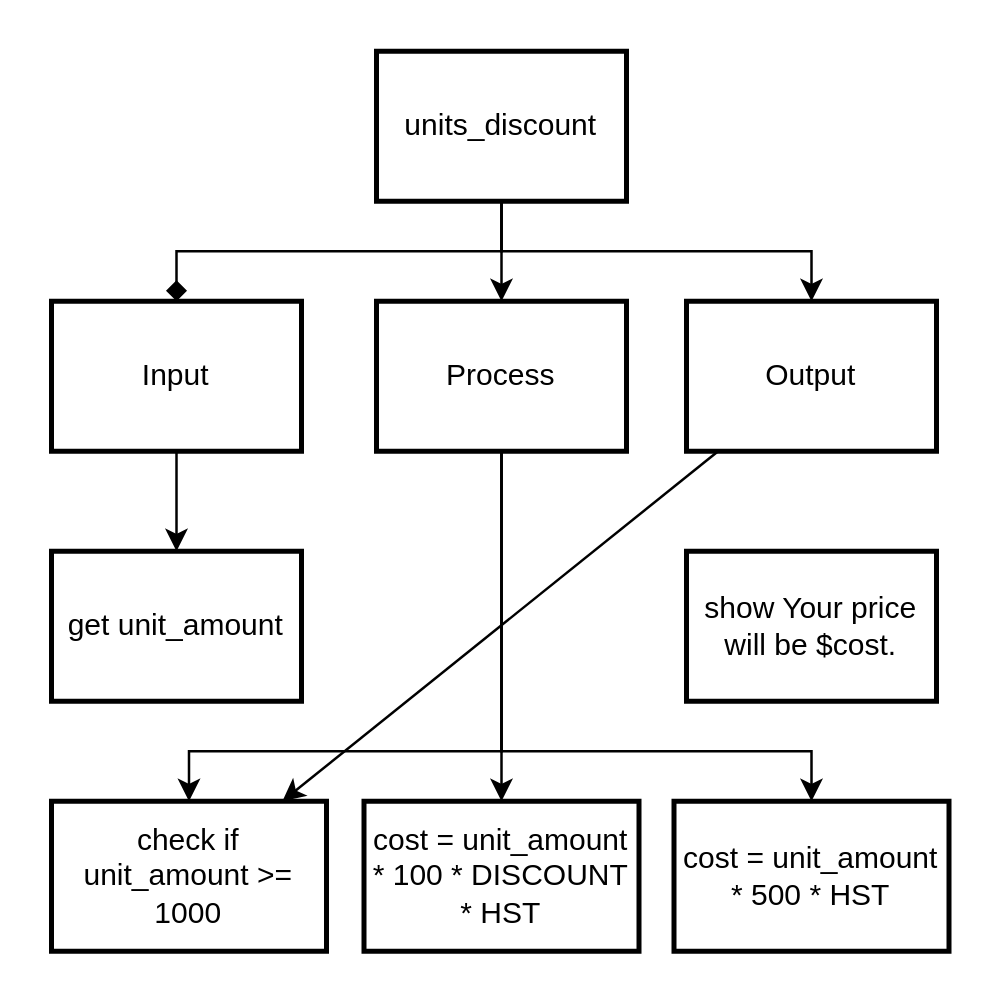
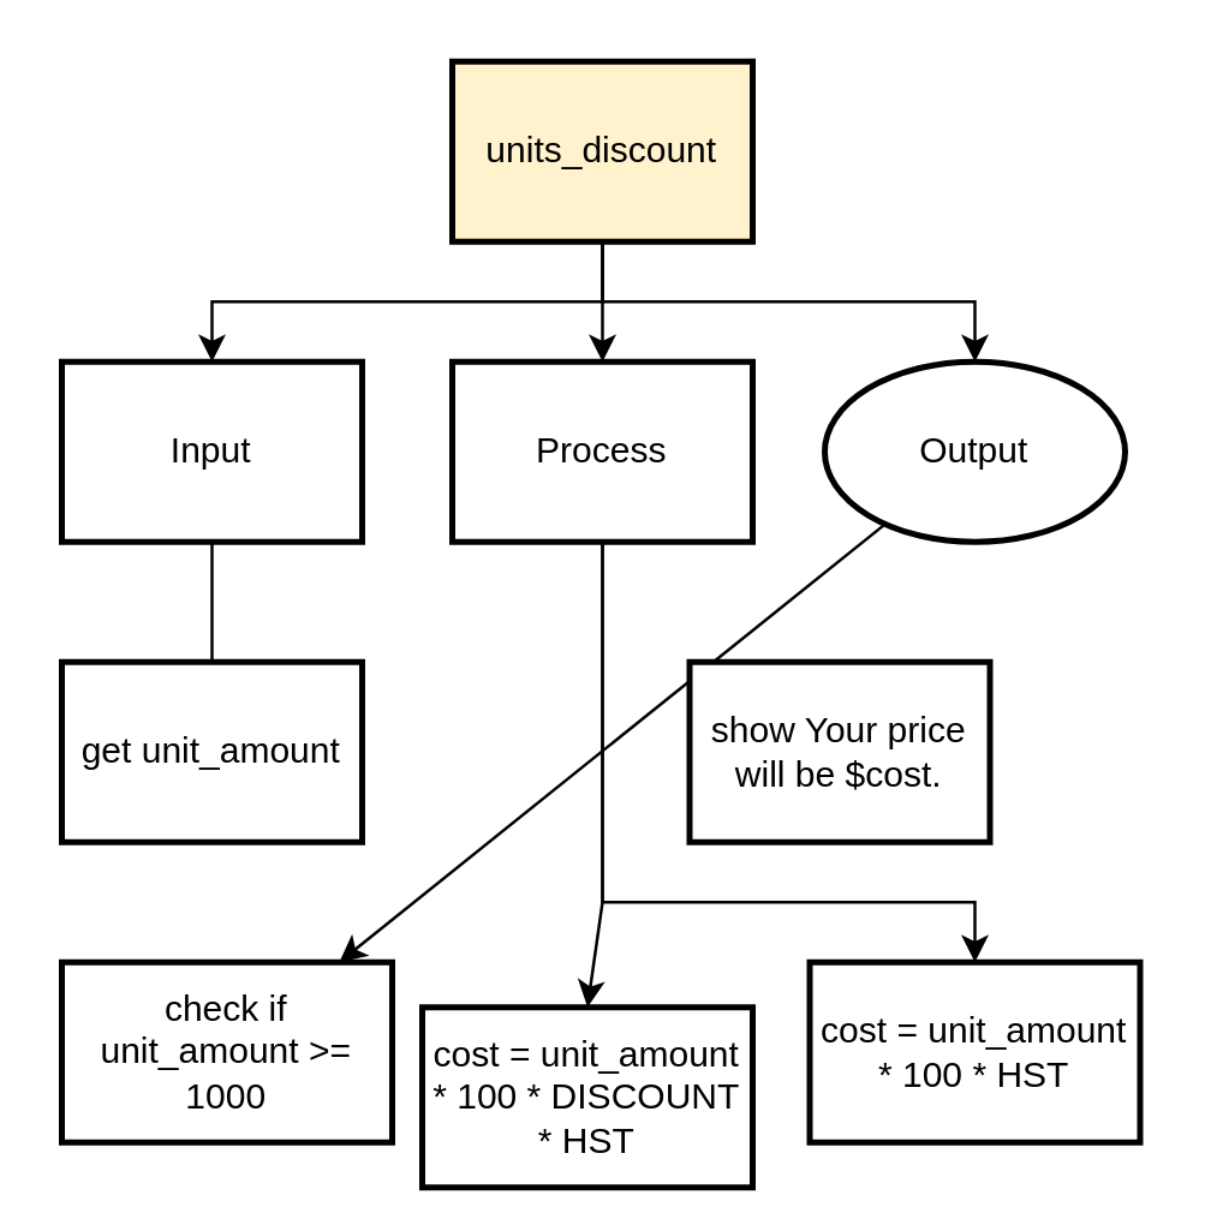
  <mxCell id="0" />
  <mxCell id="1" parent="0" />
- <mxCell id="2" style="edgeStyle=none;rounded=0;html=1;exitX=0.5;exitY=1;exitDx=0;exitDy=0;entryX=0.5;entryY=0;entryDx=0;entryDy=0;" parent="1" source="5" target="16" edge="1"><mxGeometry relative="1" as="geometry"><Array as="points"><mxPoint x="200" y="300" /><mxPoint x="75" y="300" /></Array></mxGeometry></mxCell>
  <mxCell id="3" style="edgeStyle=none;rounded=0;html=1;exitX=0.5;exitY=1;exitDx=0;exitDy=0;entryX=0.5;entryY=0;entryDx=0;entryDy=0;" parent="1" source="5" target="17" edge="1"><mxGeometry relative="1" as="geometry"><Array as="points"><mxPoint x="200" y="300" /></Array></mxGeometry></mxCell>
  <mxCell id="4" style="edgeStyle=none;html=1;exitX=0.5;exitY=1;exitDx=0;exitDy=0;entryX=0.5;entryY=0;entryDx=0;entryDy=0;rounded=0;" edge="1" parent="1" source="5" target="18"><mxGeometry relative="1" as="geometry"><Array as="points"><mxPoint x="200" y="300" /><mxPoint x="324" y="300" /></Array></mxGeometry></mxCell>
  <mxCell id="5" value="Process" style="rounded=0;whiteSpace=wrap;html=1;absoluteArcSize=1;arcSize=14;strokeWidth=2;" parent="1" vertex="1"><mxGeometry x="150" y="120" width="100" height="60" as="geometry" /></mxCell>
- <mxCell id="6" style="edgeStyle=none;html=1;exitX=0.5;exitY=1;exitDx=0;exitDy=0;entryX=0.5;entryY=0;entryDx=0;entryDy=0;rounded=0;endArrow=diamond;" parent="1" source="9" target="11" edge="1"><mxGeometry relative="1" as="geometry"><Array as="points"><mxPoint x="200" y="100" /><mxPoint x="70" y="100" /></Array></mxGeometry></mxCell>
+ <mxCell id="6" style="edgeStyle=none;html=1;exitX=0.5;exitY=1;exitDx=0;exitDy=0;entryX=0.5;entryY=0;entryDx=0;entryDy=0;rounded=0;" parent="1" source="9" target="11" edge="1"><mxGeometry relative="1" as="geometry"><Array as="points"><mxPoint x="200" y="100" /><mxPoint x="70" y="100" /></Array></mxGeometry></mxCell>
  <mxCell id="7" style="edgeStyle=none;rounded=0;html=1;exitX=0.5;exitY=1;exitDx=0;exitDy=0;entryX=0.5;entryY=0;entryDx=0;entryDy=0;" parent="1" source="9" target="5" edge="1"><mxGeometry relative="1" as="geometry" /></mxCell>
  <mxCell id="8" style="edgeStyle=none;rounded=0;html=1;exitX=0.5;exitY=1;exitDx=0;exitDy=0;entryX=0.5;entryY=0;entryDx=0;entryDy=0;" parent="1" source="9" target="13" edge="1"><mxGeometry relative="1" as="geometry"><Array as="points"><mxPoint x="200" y="100" /><mxPoint x="324" y="100" /></Array></mxGeometry></mxCell>
- <mxCell id="9" value="units_discount" style="rounded=0;whiteSpace=wrap;html=1;absoluteArcSize=1;arcSize=14;strokeWidth=2;" parent="1" vertex="1"><mxGeometry x="150" y="20" width="100" height="60" as="geometry" /></mxCell>
- <mxCell id="10" style="edgeStyle=none;rounded=0;html=1;exitX=0.5;exitY=1;exitDx=0;exitDy=0;entryX=0.5;entryY=0;entryDx=0;entryDy=0;" parent="1" source="11" target="14" edge="1"><mxGeometry relative="1" as="geometry" /></mxCell>
+ <mxCell id="9" value="units_discount" style="rounded=0;whiteSpace=wrap;html=1;absoluteArcSize=1;arcSize=14;strokeWidth=2;fillColor=#fff2cc;" parent="1" vertex="1"><mxGeometry x="150" y="20" width="100" height="60" as="geometry" /></mxCell>
+ <mxCell id="10" style="edgeStyle=none;rounded=0;html=1;exitX=0.5;exitY=1;exitDx=0;exitDy=0;entryX=0.5;entryY=0;entryDx=0;entryDy=0;endArrow=none;" parent="1" source="11" target="14" edge="1"><mxGeometry relative="1" as="geometry" /></mxCell>
  <mxCell id="11" value="Input" style="rounded=0;whiteSpace=wrap;html=1;absoluteArcSize=1;arcSize=14;strokeWidth=2;" parent="1" vertex="1"><mxGeometry x="20" y="120" width="100" height="60" as="geometry" /></mxCell>
  <mxCell id="12" style="edgeStyle=none;rounded=0;html=1;" parent="1" source="13" target="16" edge="1"><mxGeometry relative="1" as="geometry" /></mxCell>
- <mxCell id="13" value="Output" style="rounded=0;whiteSpace=wrap;html=1;absoluteArcSize=1;arcSize=14;strokeWidth=2;" parent="1" vertex="1"><mxGeometry x="274" y="120" width="100" height="60" as="geometry" /></mxCell>
+ <mxCell id="13" value="Output" style="ellipse;whiteSpace=wrap;html=1;absoluteArcSize=1;arcSize=14;strokeWidth=2;" parent="1" vertex="1"><mxGeometry x="274" y="120" width="100" height="60" as="geometry" /></mxCell>
  <mxCell id="14" value="get unit_amount" style="rounded=0;whiteSpace=wrap;html=1;absoluteArcSize=1;arcSize=14;strokeWidth=2;" parent="1" vertex="1"><mxGeometry x="20" y="220" width="100" height="60" as="geometry" /></mxCell>
- <mxCell id="15" value="show Your price will be $cost." style="rounded=0;whiteSpace=wrap;html=1;absoluteArcSize=1;arcSize=14;strokeWidth=2;" parent="1" vertex="1"><mxGeometry x="274" y="220" width="100" height="60" as="geometry" /></mxCell>
+ <mxCell id="15" value="show Your price will be $cost." style="rounded=0;whiteSpace=wrap;html=1;absoluteArcSize=1;arcSize=14;strokeWidth=2;" parent="1" vertex="1"><mxGeometry x="229" y="220" width="100" height="60" as="geometry" /></mxCell>
  <mxCell id="16" value="check if unit_amount &amp;gt;= 1000" style="rounded=0;whiteSpace=wrap;html=1;absoluteArcSize=1;arcSize=14;strokeWidth=2;" parent="1" vertex="1"><mxGeometry x="20" y="320" width="110" height="60" as="geometry" /></mxCell>
- <mxCell id="17" value="cost = unit_amount * 100 * DISCOUNT * HST" style="rounded=0;whiteSpace=wrap;html=1;absoluteArcSize=1;arcSize=14;strokeWidth=2;" parent="1" vertex="1"><mxGeometry x="145" y="320" width="110" height="60" as="geometry" /></mxCell>
- <mxCell id="18" value="cost = unit_amount&lt;br&gt;* 500&amp;nbsp;* HST" style="rounded=0;whiteSpace=wrap;html=1;absoluteArcSize=1;arcSize=14;strokeWidth=2;" vertex="1" parent="1"><mxGeometry x="269" y="320" width="110" height="60" as="geometry" /></mxCell>
+ <mxCell id="17" value="cost = unit_amount * 100 * DISCOUNT * HST" style="rounded=0;whiteSpace=wrap;html=1;absoluteArcSize=1;arcSize=14;strokeWidth=2;" parent="1" vertex="1"><mxGeometry x="140" y="335" width="110" height="60" as="geometry" /></mxCell>
+ <mxCell id="18" value="cost = unit_amount&lt;br&gt;* 100&amp;nbsp;* HST" style="rounded=0;whiteSpace=wrap;html=1;absoluteArcSize=1;arcSize=14;strokeWidth=2;" vertex="1" parent="1"><mxGeometry x="269" y="320" width="110" height="60" as="geometry" /></mxCell>
